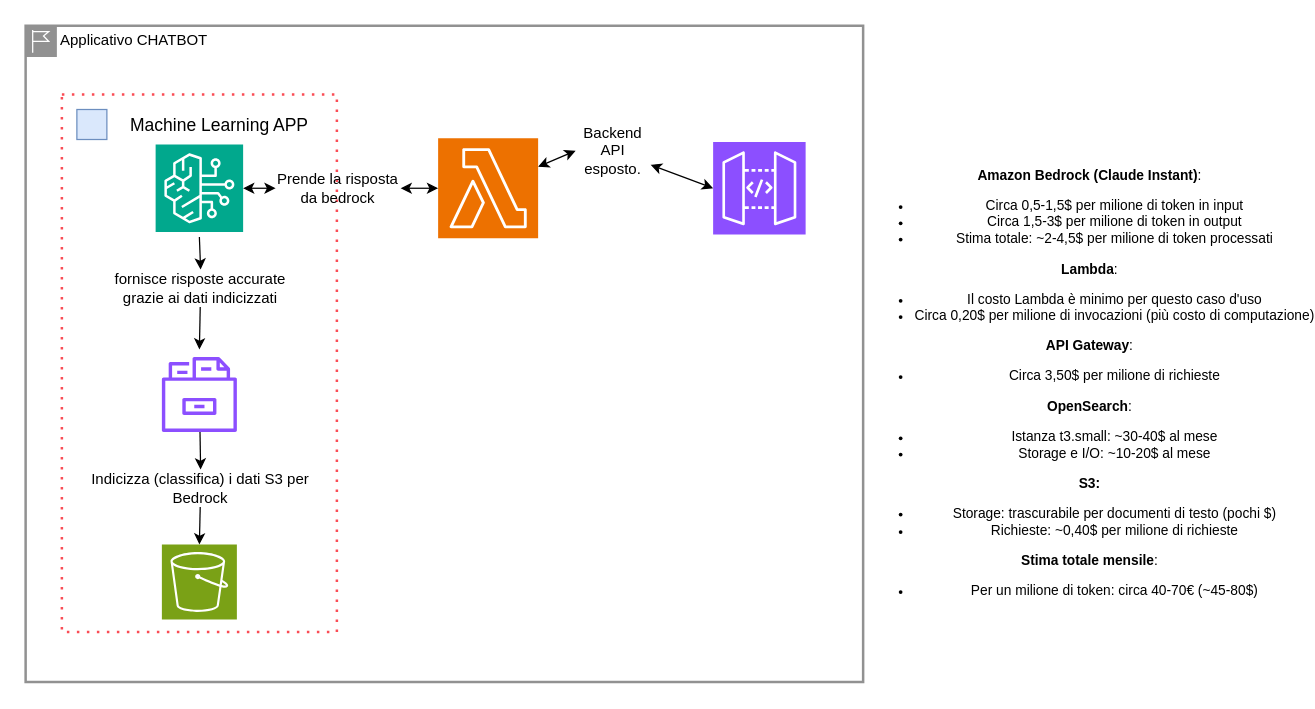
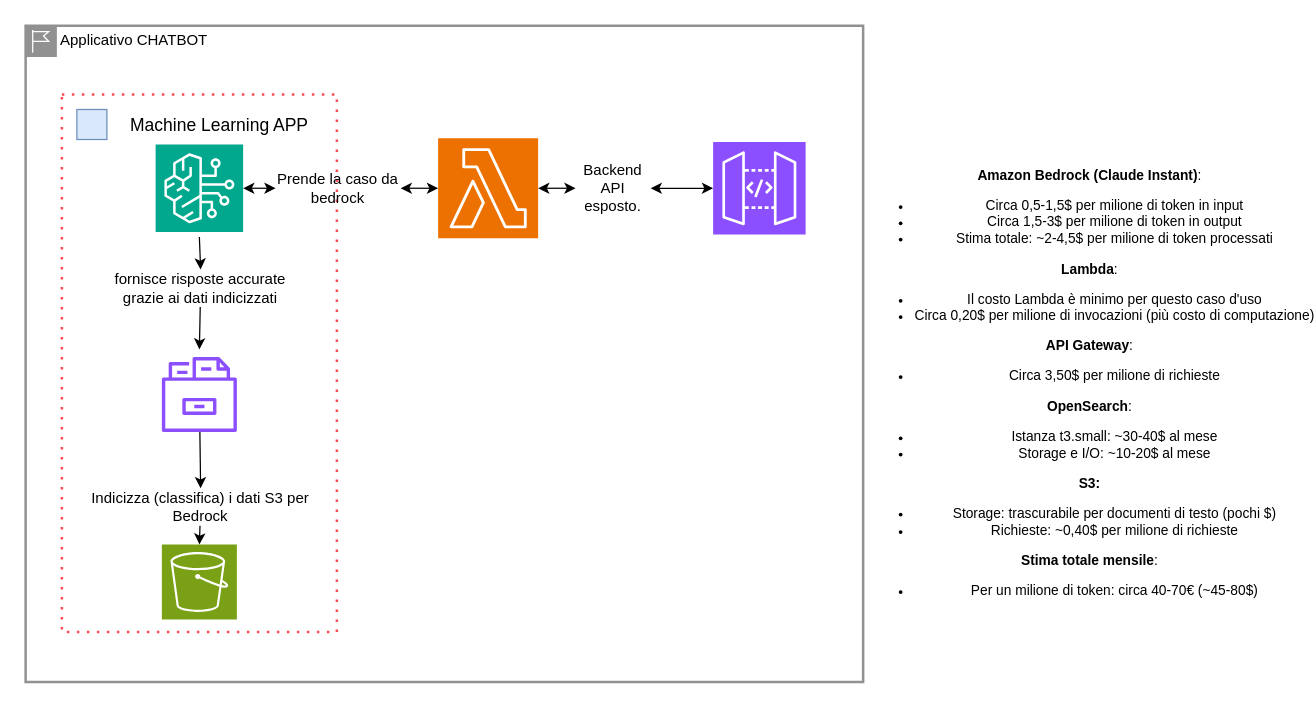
  <mxCell id="0" />
  <mxCell id="1" parent="0" />
  <mxCell id="2" value="" style="container=1;collapsible=0;expand=0;recursiveResize=0;html=1;whiteSpace=wrap;strokeColor=#FA4D56;fillColor=none;dashed=1;dashPattern=1 3;strokeWidth=2;movable=1;resizable=1;rotatable=1;deletable=1;editable=1;locked=0;connectable=1;" parent="1" vertex="1"><mxGeometry x="49" y="75" width="220" height="430" as="geometry" /></mxCell>
  <mxCell id="3" value="Machine Learning APP" style="shape=rect;fillColor=none;aspect=fixed;resizable=0;labelPosition=right;verticalLabelPosition=middle;align=left;verticalAlign=middle;strokeColor=none;part=1;spacingLeft=5;fontSize=14;" parent="2" vertex="1"><mxGeometry width="48" height="48" relative="1" as="geometry" /></mxCell>
  <mxCell id="4" value="" style="fillColor=#dae8fc;shape=mxgraph.ibm_cloud.group--resource;strokeColor=#6c8ebf;dashed=0;outlineConnect=0;html=1;labelPosition=center;verticalLabelPosition=bottom;verticalAlign=top;part=1;movable=0;resizable=0;rotatable=0;" parent="3" vertex="1"><mxGeometry width="24" height="24" relative="1" as="geometry"><mxPoint x="12" y="12" as="offset" /></mxGeometry></mxCell>
  <mxCell id="5" value="Applicativo CHATBOT" style="shape=mxgraph.ibm.box;prType=region;fontStyle=0;verticalAlign=top;align=left;spacingLeft=32;spacingTop=4;fillColor=none;rounded=0;whiteSpace=wrap;html=1;strokeColor=#919191;strokeWidth=2;dashed=0;container=1;spacing=-4;collapsible=0;expand=0;recursiveResize=0;movable=1;resizable=1;rotatable=1;deletable=1;editable=1;locked=0;connectable=1;" parent="1" vertex="1"><mxGeometry x="20" y="20" width="670" height="525" as="geometry" /></mxCell>
  <mxCell id="6" value="" style="sketch=0;points=[[0,0,0],[0.25,0,0],[0.5,0,0],[0.75,0,0],[1,0,0],[0,1,0],[0.25,1,0],[0.5,1,0],[0.75,1,0],[1,1,0],[0,0.25,0],[0,0.5,0],[0,0.75,0],[1,0.25,0],[1,0.5,0],[1,0.75,0]];outlineConnect=0;fontColor=#232F3E;fillColor=#7AA116;strokeColor=#ffffff;dashed=0;verticalLabelPosition=bottom;verticalAlign=top;align=center;html=1;fontSize=12;fontStyle=0;aspect=fixed;shape=mxgraph.aws4.resourceIcon;resIcon=mxgraph.aws4.s3;" parent="1" vertex="1"><mxGeometry x="129" y="435" width="60" height="60" as="geometry" /></mxCell>
  <mxCell id="7" value="" style="sketch=0;points=[[0,0,0],[0.25,0,0],[0.5,0,0],[0.75,0,0],[1,0,0],[0,1,0],[0.25,1,0],[0.5,1,0],[0.75,1,0],[1,1,0],[0,0.25,0],[0,0.5,0],[0,0.75,0],[1,0.25,0],[1,0.5,0],[1,0.75,0]];outlineConnect=0;fontColor=#232F3E;fillColor=#01A88D;strokeColor=#ffffff;dashed=0;verticalLabelPosition=bottom;verticalAlign=top;align=center;html=1;fontSize=12;fontStyle=0;aspect=fixed;shape=mxgraph.aws4.resourceIcon;resIcon=mxgraph.aws4.bedrock;" parent="1" vertex="1"><mxGeometry x="124" y="115" width="70" height="70" as="geometry" /></mxCell>
  <mxCell id="8" value="" style="sketch=0;outlineConnect=0;fontColor=#232F3E;gradientColor=none;fillColor=#8C4FFF;strokeColor=none;dashed=0;verticalLabelPosition=bottom;verticalAlign=top;align=center;html=1;fontSize=12;fontStyle=0;aspect=fixed;pointerEvents=1;shape=mxgraph.aws4.opensearch_service_index;" parent="1" vertex="1"><mxGeometry x="129" y="285" width="60" height="60" as="geometry" /></mxCell>
  <mxCell id="9" value="" style="sketch=0;points=[[0,0,0],[0.25,0,0],[0.5,0,0],[0.75,0,0],[1,0,0],[0,1,0],[0.25,1,0],[0.5,1,0],[0.75,1,0],[1,1,0],[0,0.25,0],[0,0.5,0],[0,0.75,0],[1,0.25,0],[1,0.5,0],[1,0.75,0]];outlineConnect=0;fontColor=#232F3E;fillColor=#8C4FFF;strokeColor=#ffffff;dashed=0;verticalLabelPosition=bottom;verticalAlign=top;align=center;html=1;fontSize=12;fontStyle=0;aspect=fixed;shape=mxgraph.aws4.resourceIcon;resIcon=mxgraph.aws4.api_gateway;" parent="1" vertex="1"><mxGeometry x="570" y="113" width="74" height="74" as="geometry" /></mxCell>
  <mxCell id="10" value="" style="endArrow=classic;html=1;rounded=0;entryX=0.5;entryY=0;entryDx=0;entryDy=0;entryPerimeter=0;" parent="1" source="17" target="6" edge="1"><mxGeometry width="50" height="50" relative="1" as="geometry"><mxPoint x="160" y="265" as="sourcePoint" /><mxPoint x="210" y="215" as="targetPoint" /></mxGeometry></mxCell>
  <mxCell id="11" value="" style="endArrow=classic;html=1;rounded=0;entryX=0.5;entryY=0;entryDx=0;entryDy=0;entryPerimeter=0;" parent="1" source="15" edge="1"><mxGeometry width="50" height="50" relative="1" as="geometry"><mxPoint x="159" y="189" as="sourcePoint" /><mxPoint x="159" y="279" as="targetPoint" /></mxGeometry></mxCell>
  <mxCell id="12" value="" style="endArrow=classic;startArrow=classic;html=1;rounded=0;entryX=0;entryY=0.5;entryDx=0;entryDy=0;entryPerimeter=0;" parent="1" source="19" target="21" edge="1"><mxGeometry width="50" height="50" relative="1" as="geometry"><mxPoint x="190" y="155" as="sourcePoint" /><mxPoint x="240" y="105" as="targetPoint" /></mxGeometry></mxCell>
  <mxCell id="13" value="" style="endArrow=classic;startArrow=classic;html=1;rounded=0;entryX=0;entryY=0.5;entryDx=0;entryDy=0;entryPerimeter=0;" parent="1" source="23" target="9" edge="1"><mxGeometry width="50" height="50" relative="1" as="geometry"><mxPoint x="390" y="149" as="sourcePoint" /><mxPoint x="506" y="151" as="targetPoint" /></mxGeometry></mxCell>
  <mxCell id="14" value="" style="endArrow=classic;html=1;rounded=0;entryX=0.5;entryY=0;entryDx=0;entryDy=0;entryPerimeter=0;" parent="1" target="15" edge="1"><mxGeometry width="50" height="50" relative="1" as="geometry"><mxPoint x="159" y="189" as="sourcePoint" /><mxPoint x="159" y="279" as="targetPoint" /></mxGeometry></mxCell>
  <mxCell id="15" value="fornisce risposte accurate grazie ai dati indicizzati" style="text;html=1;align=center;verticalAlign=middle;whiteSpace=wrap;rounded=0;" parent="1" vertex="1"><mxGeometry x="80" y="215" width="160" height="30" as="geometry" /></mxCell>
  <mxCell id="16" value="" style="endArrow=classic;html=1;rounded=0;entryX=0.5;entryY=0;entryDx=0;entryDy=0;entryPerimeter=0;" parent="1" source="8" target="17" edge="1"><mxGeometry width="50" height="50" relative="1" as="geometry"><mxPoint x="159" y="345" as="sourcePoint" /><mxPoint x="159" y="435" as="targetPoint" /></mxGeometry></mxCell>
- <mxCell id="17" value="Indicizza (classifica) i dati S3 per Bedrock" style="text;html=1;align=center;verticalAlign=middle;whiteSpace=wrap;rounded=0;" parent="1" vertex="1"><mxGeometry x="60" y="375" width="200" height="30" as="geometry" /></mxCell>
+ <mxCell id="17" value="Indicizza (classifica) i dati S3 per Bedrock" style="text;html=1;align=center;verticalAlign=middle;whiteSpace=wrap;rounded=0;" parent="1" vertex="1"><mxGeometry x="60" y="390" width="200" height="30" as="geometry" /></mxCell>
  <mxCell id="18" value="" style="endArrow=classic;startArrow=classic;html=1;rounded=0;entryX=0;entryY=0.5;entryDx=0;entryDy=0;entryPerimeter=0;" parent="1" source="7" target="19" edge="1"><mxGeometry width="50" height="50" relative="1" as="geometry"><mxPoint x="194" y="150" as="sourcePoint" /><mxPoint x="310" y="152" as="targetPoint" /></mxGeometry></mxCell>
- <mxCell id="19" value="Prende la risposta da bedrock" style="text;html=1;align=center;verticalAlign=middle;whiteSpace=wrap;rounded=0;" parent="1" vertex="1"><mxGeometry x="220" y="135" width="100" height="30" as="geometry" /></mxCell>
+ <mxCell id="19" value="Prende la caso da bedrock" style="text;html=1;align=center;verticalAlign=middle;whiteSpace=wrap;rounded=0;" parent="1" vertex="1"><mxGeometry x="220" y="135" width="100" height="30" as="geometry" /></mxCell>
  <mxCell id="20" value="" style="endArrow=classic;startArrow=classic;html=1;rounded=0;entryX=0;entryY=0.5;entryDx=0;entryDy=0;entryPerimeter=0;" parent="1" target="21" edge="1"><mxGeometry width="50" height="50" relative="1" as="geometry"><mxPoint x="390" y="149" as="sourcePoint" /><mxPoint x="506" y="151" as="targetPoint" /></mxGeometry></mxCell>
  <mxCell id="21" value="" style="sketch=0;points=[[0,0,0],[0.25,0,0],[0.5,0,0],[0.75,0,0],[1,0,0],[0,1,0],[0.25,1,0],[0.5,1,0],[0.75,1,0],[1,1,0],[0,0.25,0],[0,0.5,0],[0,0.75,0],[1,0.25,0],[1,0.5,0],[1,0.75,0]];outlineConnect=0;fontColor=#232F3E;fillColor=#ED7100;strokeColor=#ffffff;dashed=0;verticalLabelPosition=bottom;verticalAlign=top;align=center;html=1;fontSize=12;fontStyle=0;aspect=fixed;shape=mxgraph.aws4.resourceIcon;resIcon=mxgraph.aws4.lambda;" parent="1" vertex="1"><mxGeometry x="350" y="110" width="80" height="80" as="geometry" /></mxCell>
  <mxCell id="22" value="" style="endArrow=classic;startArrow=classic;html=1;rounded=0;entryX=0;entryY=0.5;entryDx=0;entryDy=0;entryPerimeter=0;" parent="1" source="21" target="23" edge="1"><mxGeometry width="50" height="50" relative="1" as="geometry"><mxPoint x="440" y="150" as="sourcePoint" /><mxPoint x="540" y="150" as="targetPoint" /></mxGeometry></mxCell>
- <mxCell id="23" value="Backend API esposto." style="text;html=1;align=center;verticalAlign=middle;whiteSpace=wrap;rounded=0;" parent="1" vertex="1"><mxGeometry x="460" y="105" width="60" height="30" as="geometry" /></mxCell>
+ <mxCell id="23" value="Backend API esposto." style="text;html=1;align=center;verticalAlign=middle;whiteSpace=wrap;rounded=0;" parent="1" vertex="1"><mxGeometry x="460" y="135" width="60" height="30" as="geometry" /></mxCell>
  <mxCell id="24" value="&lt;p class=&quot;whitespace-pre-wrap break-words&quot;&gt;&lt;strong&gt;Amazon Bedrock (Claude Instant)&lt;/strong&gt;:&lt;/p&gt;&lt;ul depth=&quot;0&quot; class=&quot;[&amp;amp;:not(:last-child)_ul]:pb-1 [&amp;amp;:not(:last-child)_ol]:pb-1 list-disc space-y-1.5 pl-7&quot;&gt;&lt;li class=&quot;whitespace-normal break-words&quot;&gt;Circa 0,5-1,5$ per milione di token in input&lt;/li&gt;&lt;li class=&quot;whitespace-normal break-words&quot;&gt;Circa 1,5-3$ per milione di token in output&lt;/li&gt;&lt;li class=&quot;whitespace-normal break-words&quot;&gt;Stima totale: ~2-4,5$ per milione di token processati&lt;/li&gt;&lt;/ul&gt;&lt;p class=&quot;whitespace-pre-wrap break-words&quot;&gt;&lt;strong&gt;Lambda&lt;/strong&gt;:&lt;/p&gt;&lt;ul depth=&quot;0&quot; class=&quot;[&amp;amp;:not(:last-child)_ul]:pb-1 [&amp;amp;:not(:last-child)_ol]:pb-1 list-disc space-y-1.5 pl-7&quot;&gt;&lt;li class=&quot;whitespace-normal break-words&quot;&gt;Il costo Lambda è minimo per questo caso d'uso&lt;/li&gt;&lt;li class=&quot;whitespace-normal break-words&quot;&gt;Circa 0,20$ per milione di invocazioni (più costo di computazione)&lt;/li&gt;&lt;/ul&gt;&lt;p class=&quot;whitespace-pre-wrap break-words&quot;&gt;&lt;strong&gt;API Gateway&lt;/strong&gt;:&lt;/p&gt;&lt;ul depth=&quot;0&quot; class=&quot;[&amp;amp;:not(:last-child)_ul]:pb-1 [&amp;amp;:not(:last-child)_ol]:pb-1 list-disc space-y-1.5 pl-7&quot;&gt;&lt;li class=&quot;whitespace-normal break-words&quot;&gt;Circa 3,50$ per milione di richieste&lt;/li&gt;&lt;/ul&gt;&lt;p class=&quot;whitespace-pre-wrap break-words&quot;&gt;&lt;strong&gt;OpenSearch&lt;/strong&gt;:&lt;/p&gt;&lt;ul depth=&quot;0&quot; class=&quot;[&amp;amp;:not(:last-child)_ul]:pb-1 [&amp;amp;:not(:last-child)_ol]:pb-1 list-disc space-y-1.5 pl-7&quot;&gt;&lt;li class=&quot;whitespace-normal break-words&quot;&gt;Istanza t3.small: ~30-40$ al mese&lt;/li&gt;&lt;li class=&quot;whitespace-normal break-words&quot;&gt;Storage e I/O: ~10-20$ al mese&lt;/li&gt;&lt;/ul&gt;&lt;p class=&quot;whitespace-pre-wrap break-words&quot;&gt;&lt;strong&gt;S3:&lt;/strong&gt;&lt;/p&gt;&lt;ul depth=&quot;0&quot; class=&quot;[&amp;amp;:not(:last-child)_ul]:pb-1 [&amp;amp;:not(:last-child)_ol]:pb-1 list-disc space-y-1.5 pl-7&quot;&gt;&lt;li class=&quot;whitespace-normal break-words&quot;&gt;Storage: trascurabile per documenti di testo (pochi $)&lt;/li&gt;&lt;li class=&quot;whitespace-normal break-words&quot;&gt;Richieste: ~0,40$ per milione di richieste&lt;/li&gt;&lt;/ul&gt;&lt;p class=&quot;whitespace-pre-wrap break-words&quot;&gt;&lt;strong&gt;Stima totale mensile&lt;/strong&gt;:&lt;/p&gt;&lt;ul depth=&quot;0&quot; class=&quot;[&amp;amp;:not(:last-child)_ul]:pb-1 [&amp;amp;:not(:last-child)_ol]:pb-1 list-disc space-y-1.5 pl-7&quot;&gt;&lt;li class=&quot;whitespace-normal break-words&quot;&gt;Per un milione di token: circa 40-70€ (~45-80$)&lt;/li&gt;&lt;/ul&gt;" style="edgeLabel;html=1;align=center;verticalAlign=middle;resizable=0;points=[];" parent="1" vertex="1" connectable="0"><mxGeometry x="870" y="305" as="geometry" /></mxCell>
